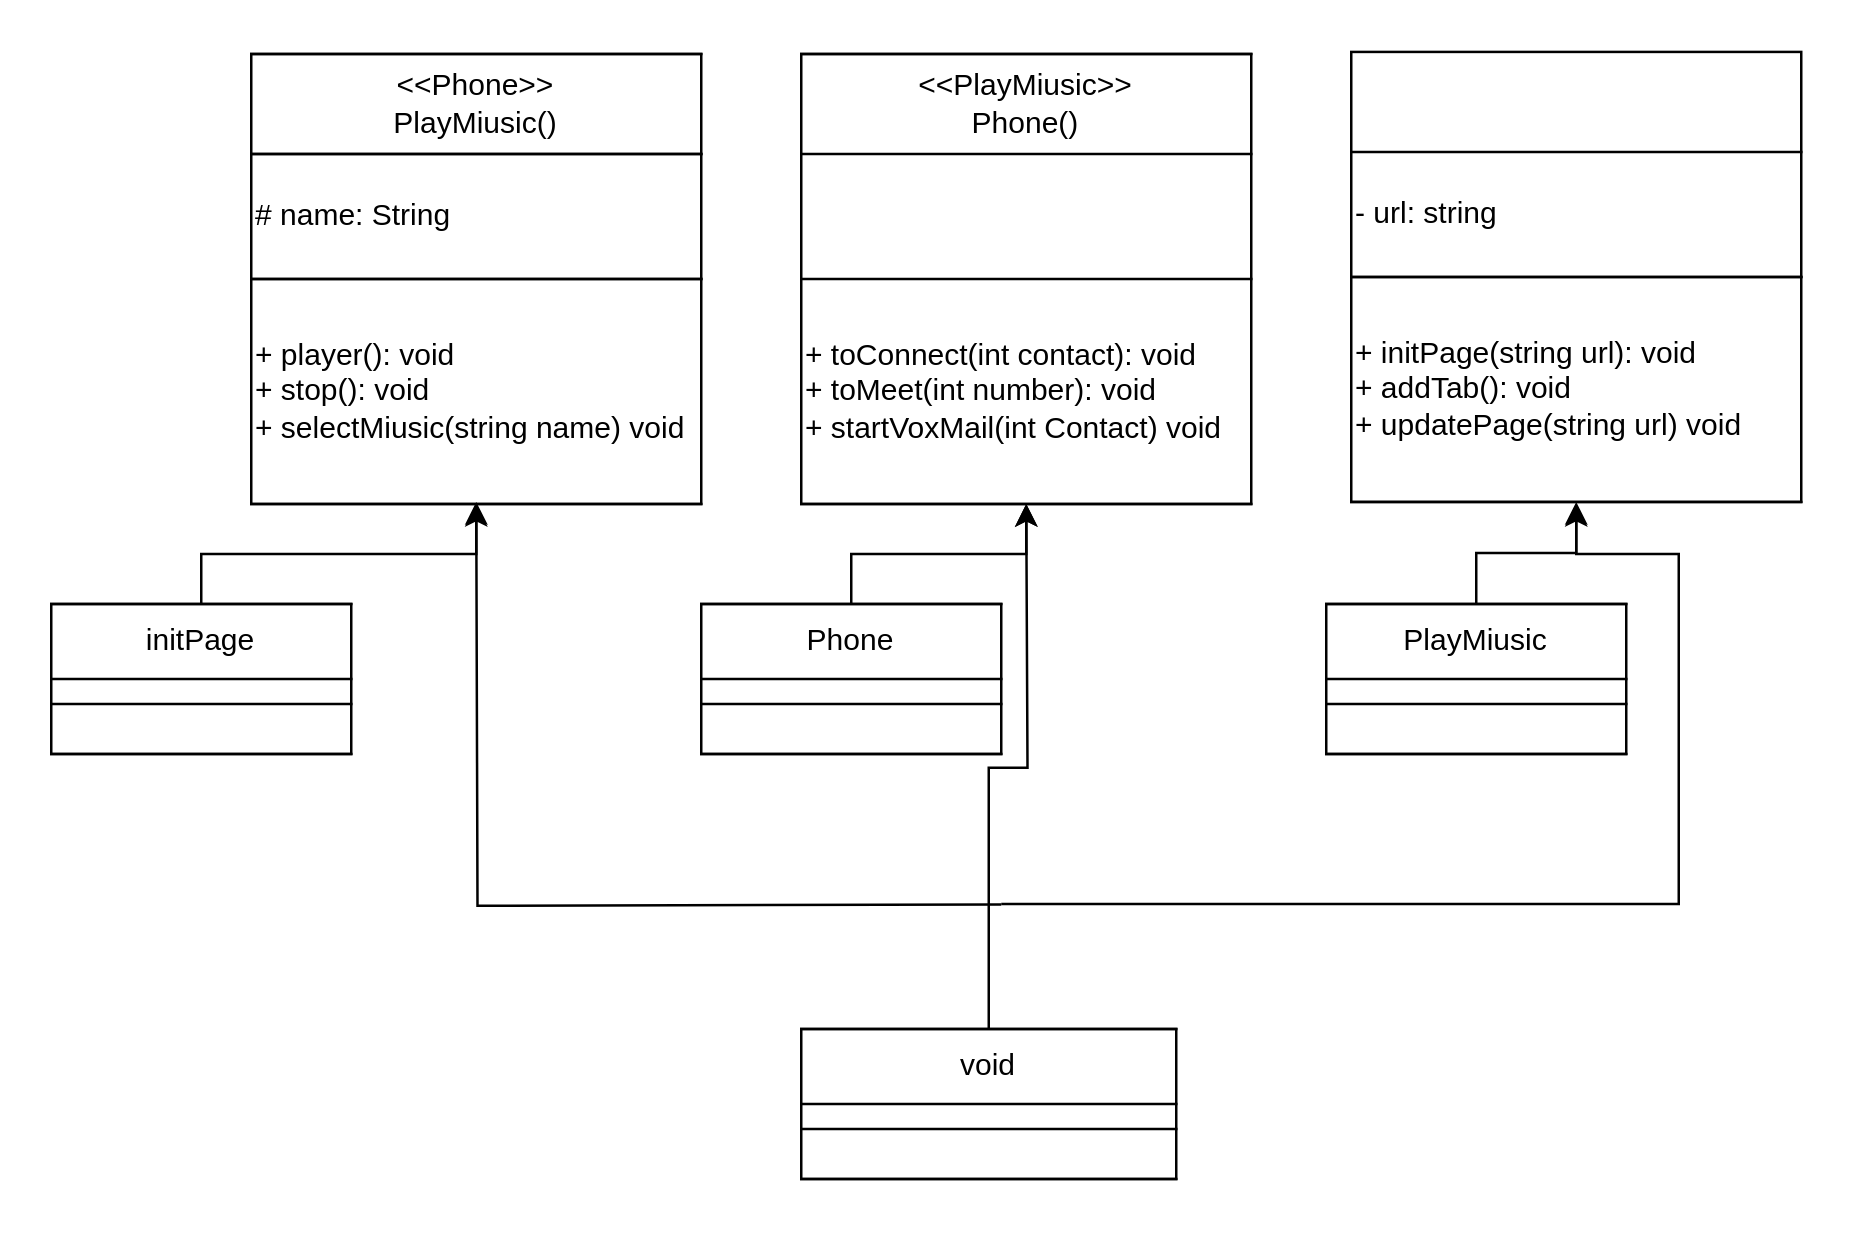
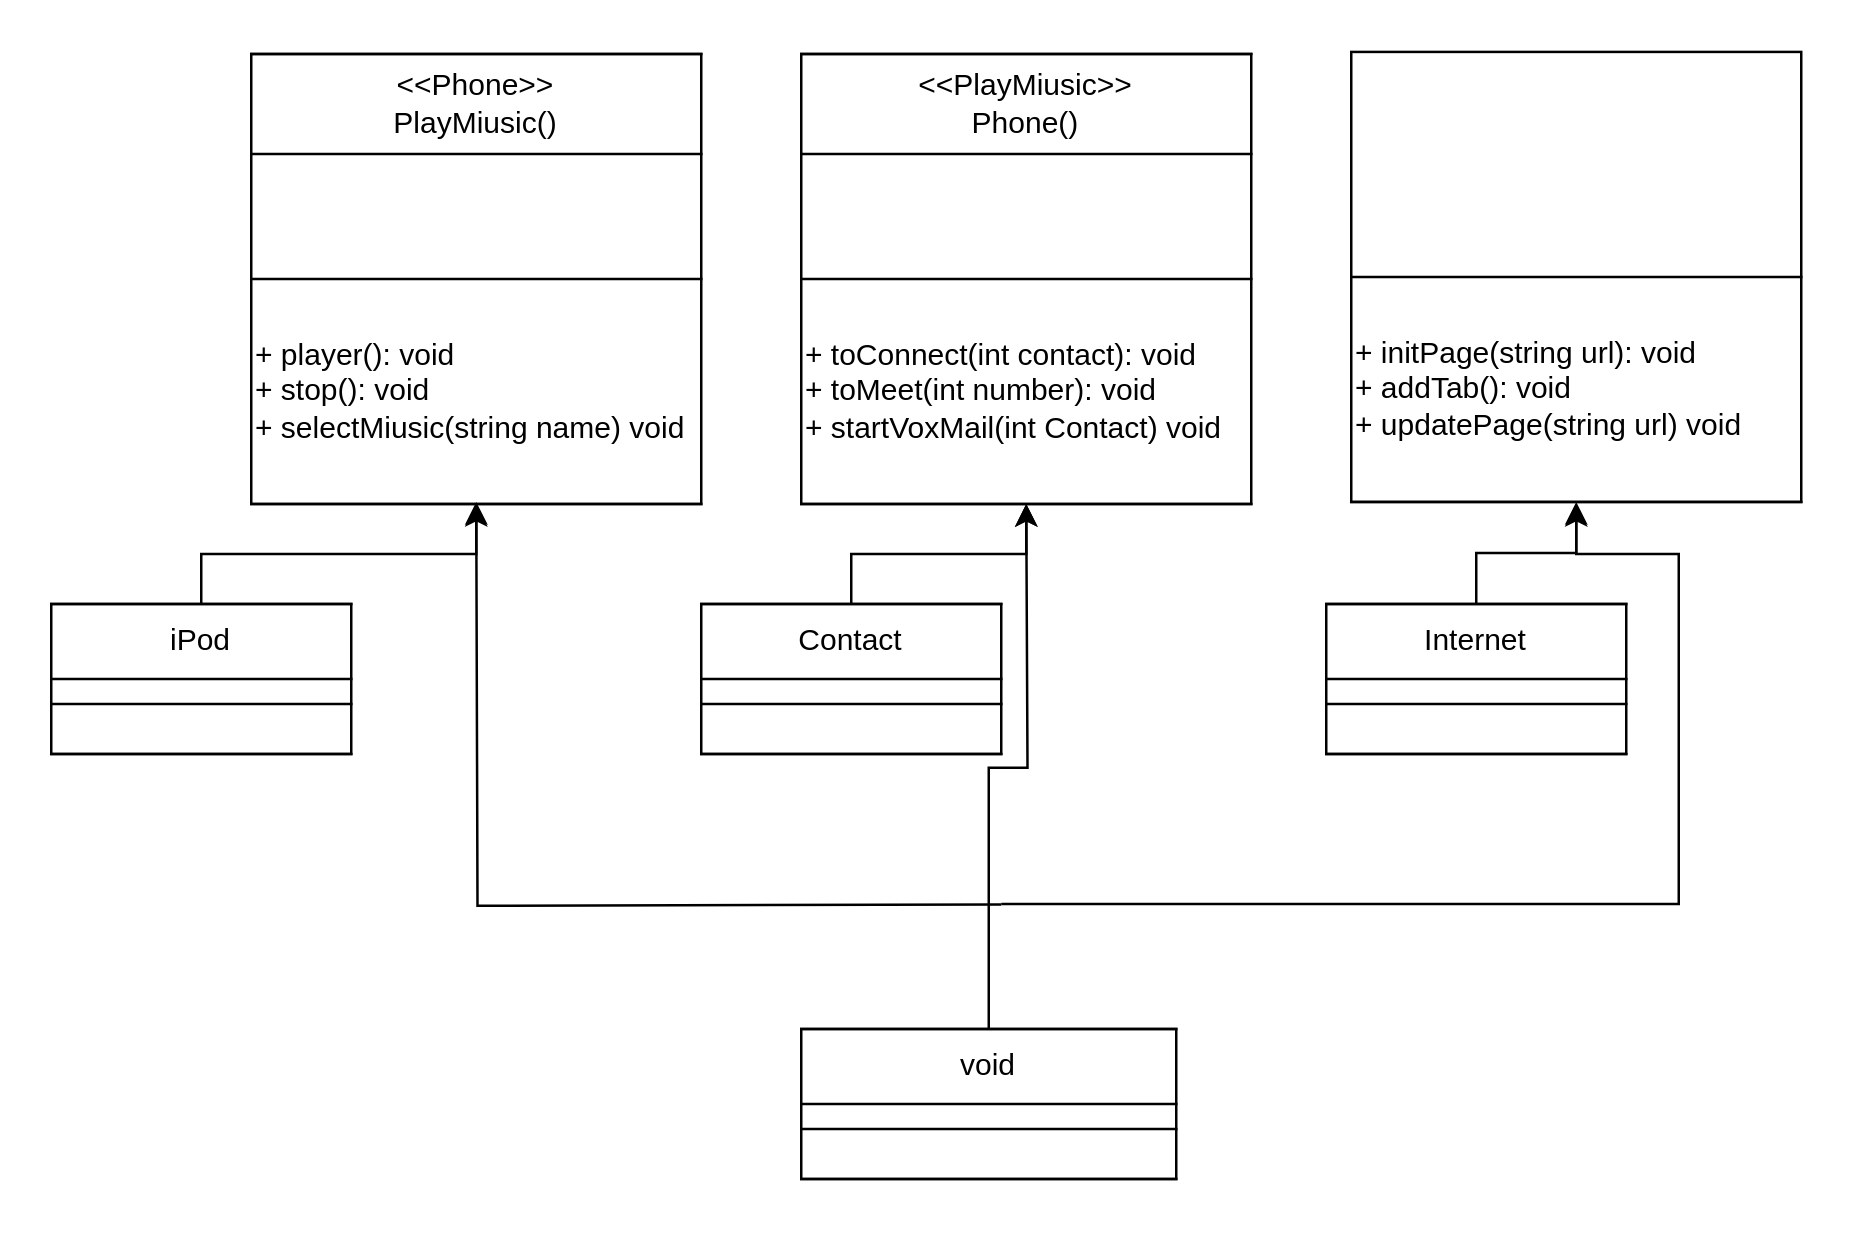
  <mxCell id="0" />
  <mxCell id="1" parent="0" />
  <mxCell id="2" value="" style="whiteSpace=wrap;html=1;aspect=fixed;align=left;" parent="1" vertex="1"><mxGeometry x="100" y="21" width="180" height="180" as="geometry" /></mxCell>
  <mxCell id="3" value="&amp;lt;&amp;lt;Phone&amp;gt;&amp;gt;&lt;div&gt;PlayMiusic()&lt;/div&gt;" style="shape=partialRectangle;whiteSpace=wrap;html=1;left=0;right=0;fillColor=none;" parent="1" vertex="1"><mxGeometry x="100" y="21" width="180" height="40" as="geometry" /></mxCell>
- <mxCell id="4" value="# name: String&amp;nbsp;" style="shape=partialRectangle;whiteSpace=wrap;html=1;left=0;right=0;fillColor=none;align=left;" parent="1" vertex="1"><mxGeometry x="100" y="61" width="180" height="50" as="geometry" /></mxCell>
  <mxCell id="5" value="&lt;span style=&quot;&quot;&gt;+ player(): void&lt;/span&gt;&lt;div style=&quot;&quot;&gt;+ stop(): void&lt;/div&gt;&lt;div style=&quot;&quot;&gt;+ selectMiusic(string name) void&amp;nbsp;&lt;/div&gt;" style="shape=partialRectangle;whiteSpace=wrap;html=1;left=0;right=0;fillColor=none;align=left;" parent="1" vertex="1"><mxGeometry x="100" y="111" width="180" height="90" as="geometry" /></mxCell>
  <mxCell id="6" style="edgeStyle=orthogonalEdgeStyle;rounded=0;orthogonalLoop=1;jettySize=auto;html=1;exitX=0.5;exitY=1;exitDx=0;exitDy=0;" parent="1" source="2" target="2" edge="1"><mxGeometry relative="1" as="geometry" /></mxCell>
  <mxCell id="7" value="" style="whiteSpace=wrap;html=1;aspect=fixed;align=left;" parent="1" vertex="1"><mxGeometry x="320" y="21" width="180" height="180" as="geometry" /></mxCell>
  <mxCell id="8" value="&amp;lt;&amp;lt;PlayMiusic&amp;gt;&amp;gt;&lt;div&gt;Phone()&lt;/div&gt;" style="shape=partialRectangle;whiteSpace=wrap;html=1;left=0;right=0;fillColor=none;" parent="1" vertex="1"><mxGeometry x="320" y="21" width="180" height="40" as="geometry" /></mxCell>
  <mxCell id="9" value="&lt;span style=&quot;&quot;&gt;+ toConnect(int contact): void&lt;/span&gt;&lt;div style=&quot;&quot;&gt;+ toMeet(int number): void&lt;/div&gt;&lt;div style=&quot;&quot;&gt;+ startVoxMail(int Contact) void&amp;nbsp;&lt;/div&gt;" style="shape=partialRectangle;whiteSpace=wrap;html=1;left=0;right=0;fillColor=none;align=left;" parent="1" vertex="1"><mxGeometry x="320" y="111" width="180" height="90" as="geometry" /></mxCell>
  <mxCell id="10" style="edgeStyle=orthogonalEdgeStyle;rounded=0;orthogonalLoop=1;jettySize=auto;html=1;exitX=0.5;exitY=1;exitDx=0;exitDy=0;" parent="1" source="7" target="7" edge="1"><mxGeometry relative="1" as="geometry" /></mxCell>
  <mxCell id="11" value="" style="whiteSpace=wrap;html=1;aspect=fixed;align=left;" parent="1" vertex="1"><mxGeometry x="540" y="20.17" width="180" height="180" as="geometry" /></mxCell>
- <mxCell id="12" value="- url: string" style="shape=partialRectangle;whiteSpace=wrap;html=1;left=0;right=0;fillColor=none;align=left;" parent="1" vertex="1"><mxGeometry x="540" y="60.17" width="180" height="50" as="geometry" /></mxCell>
  <mxCell id="13" value="&lt;span style=&quot;&quot;&gt;+ initPage(string url): void&lt;/span&gt;&lt;div style=&quot;&quot;&gt;+ addTab(): void&lt;/div&gt;&lt;div style=&quot;&quot;&gt;+ updatePage(string url) void&amp;nbsp;&lt;/div&gt;" style="shape=partialRectangle;whiteSpace=wrap;html=1;left=0;right=0;fillColor=none;align=left;" parent="1" vertex="1"><mxGeometry x="540" y="110.17" width="180" height="90" as="geometry" /></mxCell>
  <mxCell id="14" style="edgeStyle=orthogonalEdgeStyle;rounded=0;orthogonalLoop=1;jettySize=auto;html=1;exitX=0.5;exitY=1;exitDx=0;exitDy=0;" parent="1" source="11" target="11" edge="1"><mxGeometry relative="1" as="geometry" /></mxCell>
  <mxCell id="15" value="" style="rounded=0;whiteSpace=wrap;html=1;" parent="1" vertex="1"><mxGeometry x="20" y="241" width="120" height="60" as="geometry" /></mxCell>
  <mxCell id="16" value="" style="edgeStyle=orthogonalEdgeStyle;rounded=0;orthogonalLoop=1;jettySize=auto;html=1;" parent="1" source="17" target="5" edge="1"><mxGeometry relative="1" as="geometry" /></mxCell>
- <mxCell id="17" value="initPage" style="shape=partialRectangle;whiteSpace=wrap;html=1;left=0;right=0;fillColor=none;" parent="1" vertex="1"><mxGeometry x="20" y="241" width="120" height="30" as="geometry" /></mxCell>
+ <mxCell id="17" value="iPod" style="shape=partialRectangle;whiteSpace=wrap;html=1;left=0;right=0;fillColor=none;" parent="1" vertex="1"><mxGeometry x="20" y="241" width="120" height="30" as="geometry" /></mxCell>
  <mxCell id="18" value="" style="shape=partialRectangle;whiteSpace=wrap;html=1;left=0;right=0;fillColor=none;" parent="1" vertex="1"><mxGeometry x="20" y="281" width="120" height="20" as="geometry" /></mxCell>
  <mxCell id="19" value="" style="rounded=0;whiteSpace=wrap;html=1;" parent="1" vertex="1"><mxGeometry x="280" y="241" width="120" height="60" as="geometry" /></mxCell>
  <mxCell id="20" value="" style="edgeStyle=orthogonalEdgeStyle;rounded=0;orthogonalLoop=1;jettySize=auto;html=1;" parent="1" source="21" target="9" edge="1"><mxGeometry relative="1" as="geometry" /></mxCell>
- <mxCell id="21" value="Phone" style="shape=partialRectangle;whiteSpace=wrap;html=1;left=0;right=0;fillColor=none;" parent="1" vertex="1"><mxGeometry x="280" y="241" width="120" height="30" as="geometry" /></mxCell>
+ <mxCell id="21" value="Contact" style="shape=partialRectangle;whiteSpace=wrap;html=1;left=0;right=0;fillColor=none;" parent="1" vertex="1"><mxGeometry x="280" y="241" width="120" height="30" as="geometry" /></mxCell>
  <mxCell id="22" value="" style="shape=partialRectangle;whiteSpace=wrap;html=1;left=0;right=0;fillColor=none;" parent="1" vertex="1"><mxGeometry x="280" y="281" width="120" height="20" as="geometry" /></mxCell>
  <mxCell id="23" value="" style="rounded=0;whiteSpace=wrap;html=1;" parent="1" vertex="1"><mxGeometry x="530" y="241" width="120" height="60" as="geometry" /></mxCell>
  <mxCell id="24" value="" style="edgeStyle=orthogonalEdgeStyle;rounded=0;orthogonalLoop=1;jettySize=auto;html=1;" parent="1" source="25" target="13" edge="1"><mxGeometry relative="1" as="geometry" /></mxCell>
- <mxCell id="25" value="PlayMiusic" style="shape=partialRectangle;whiteSpace=wrap;html=1;left=0;right=0;fillColor=none;" parent="1" vertex="1"><mxGeometry x="530" y="241" width="120" height="30" as="geometry" /></mxCell>
+ <mxCell id="25" value="Internet" style="shape=partialRectangle;whiteSpace=wrap;html=1;left=0;right=0;fillColor=none;" parent="1" vertex="1"><mxGeometry x="530" y="241" width="120" height="30" as="geometry" /></mxCell>
  <mxCell id="26" value="" style="shape=partialRectangle;whiteSpace=wrap;html=1;left=0;right=0;fillColor=none;" parent="1" vertex="1"><mxGeometry x="530" y="281" width="120" height="20" as="geometry" /></mxCell>
  <mxCell id="27" value="" style="rounded=0;whiteSpace=wrap;html=1;" parent="1" vertex="1"><mxGeometry x="320" y="411" width="150" height="60" as="geometry" /></mxCell>
  <mxCell id="28" value="" style="edgeStyle=orthogonalEdgeStyle;rounded=0;orthogonalLoop=1;jettySize=auto;html=1;" parent="1" edge="1"><mxGeometry relative="1" as="geometry"><mxPoint x="400" y="361.17" as="sourcePoint" /><mxPoint x="190" y="200.17" as="targetPoint" /></mxGeometry></mxCell>
  <mxCell id="29" value="" style="edgeStyle=orthogonalEdgeStyle;rounded=0;orthogonalLoop=1;jettySize=auto;html=1;" parent="1" edge="1"><mxGeometry relative="1" as="geometry"><mxPoint x="400" y="361" as="sourcePoint" /><mxPoint x="630" y="201" as="targetPoint" /><Array as="points"><mxPoint x="671" y="361" /><mxPoint x="671" y="221" /><mxPoint x="630" y="221" /></Array></mxGeometry></mxCell>
  <mxCell id="30" value="" style="edgeStyle=orthogonalEdgeStyle;rounded=0;orthogonalLoop=1;jettySize=auto;html=1;exitX=0.5;exitY=0;exitDx=0;exitDy=0;" parent="1" source="31" edge="1"><mxGeometry relative="1" as="geometry"><mxPoint x="395" y="401" as="sourcePoint" /><mxPoint x="410" y="201" as="targetPoint" /></mxGeometry></mxCell>
  <mxCell id="31" value="void" style="shape=partialRectangle;whiteSpace=wrap;html=1;left=0;right=0;fillColor=none;" parent="1" vertex="1"><mxGeometry x="320" y="411" width="150" height="30" as="geometry" /></mxCell>
  <mxCell id="32" value="" style="shape=partialRectangle;whiteSpace=wrap;html=1;left=0;right=0;fillColor=none;" parent="1" vertex="1"><mxGeometry x="320" y="451" width="150" height="20" as="geometry" /></mxCell>
